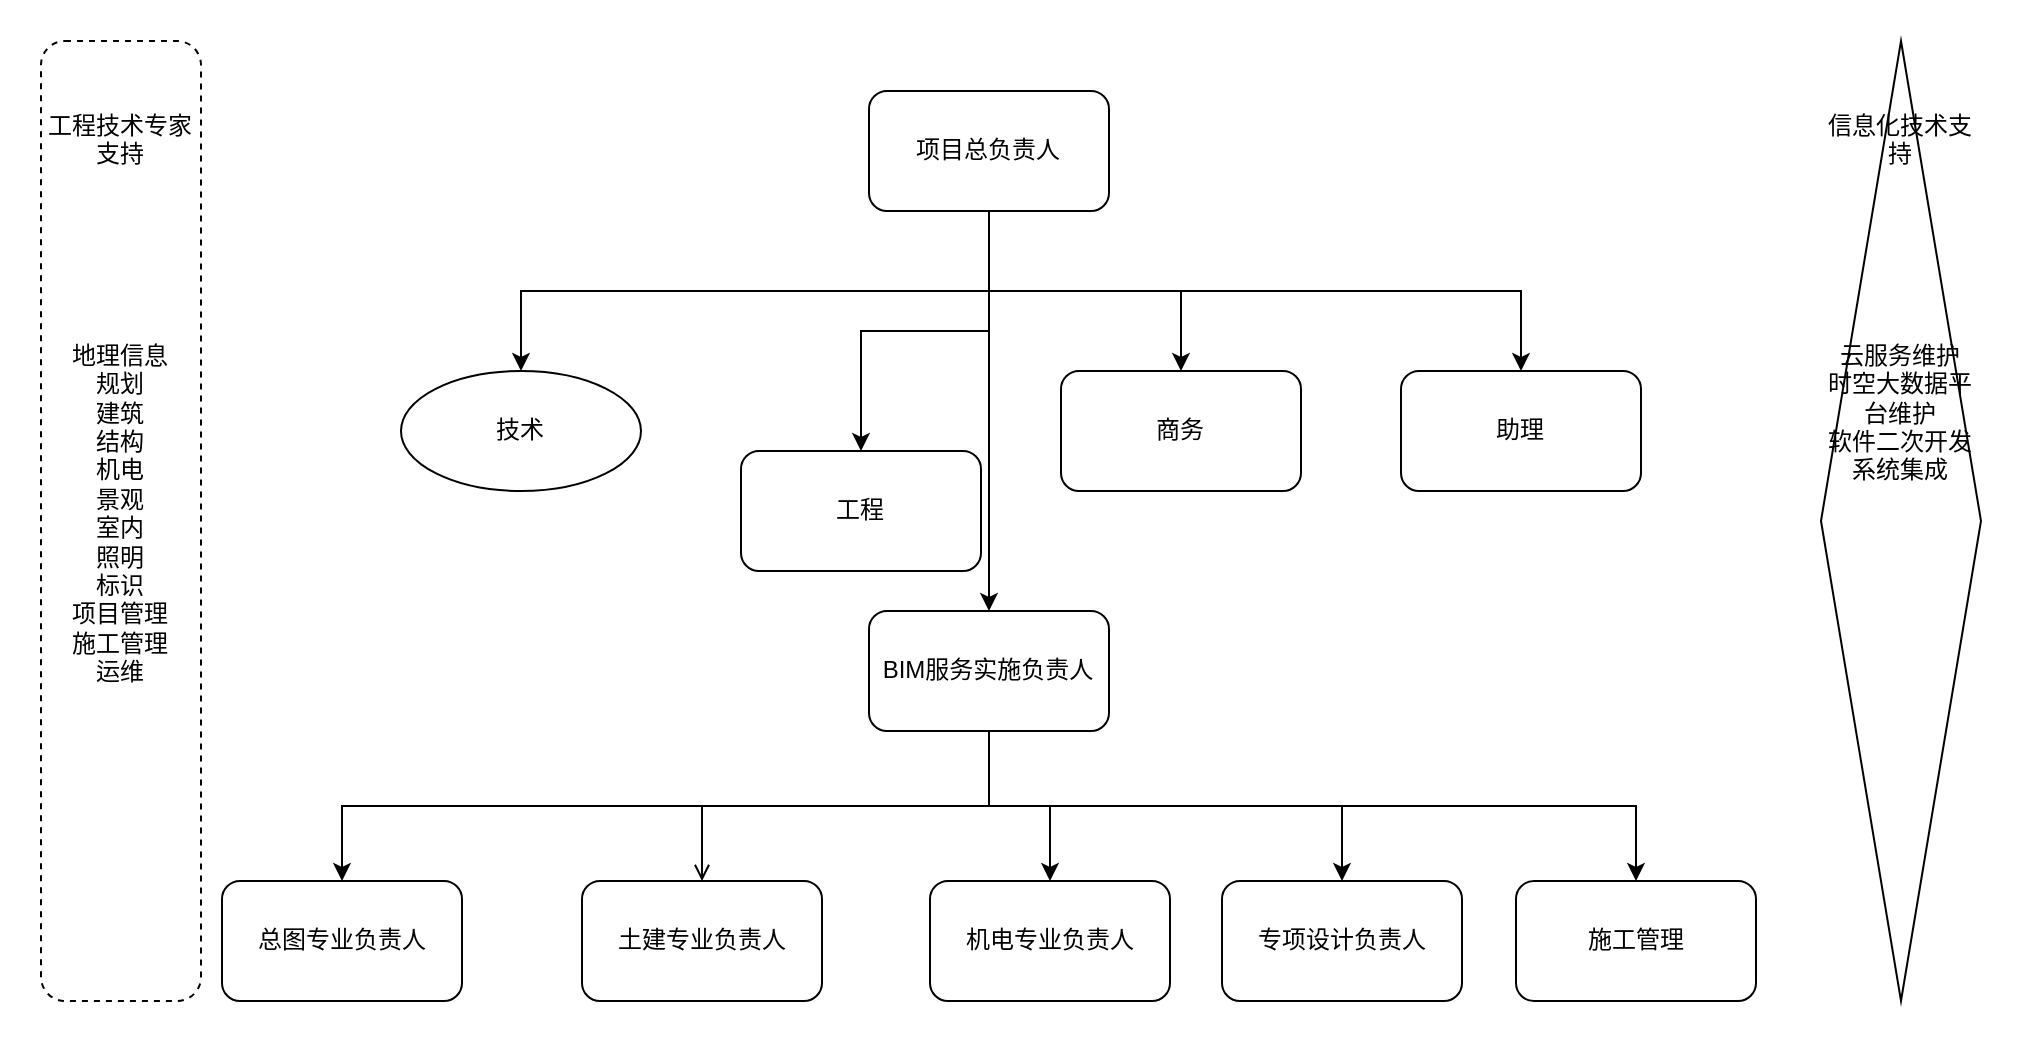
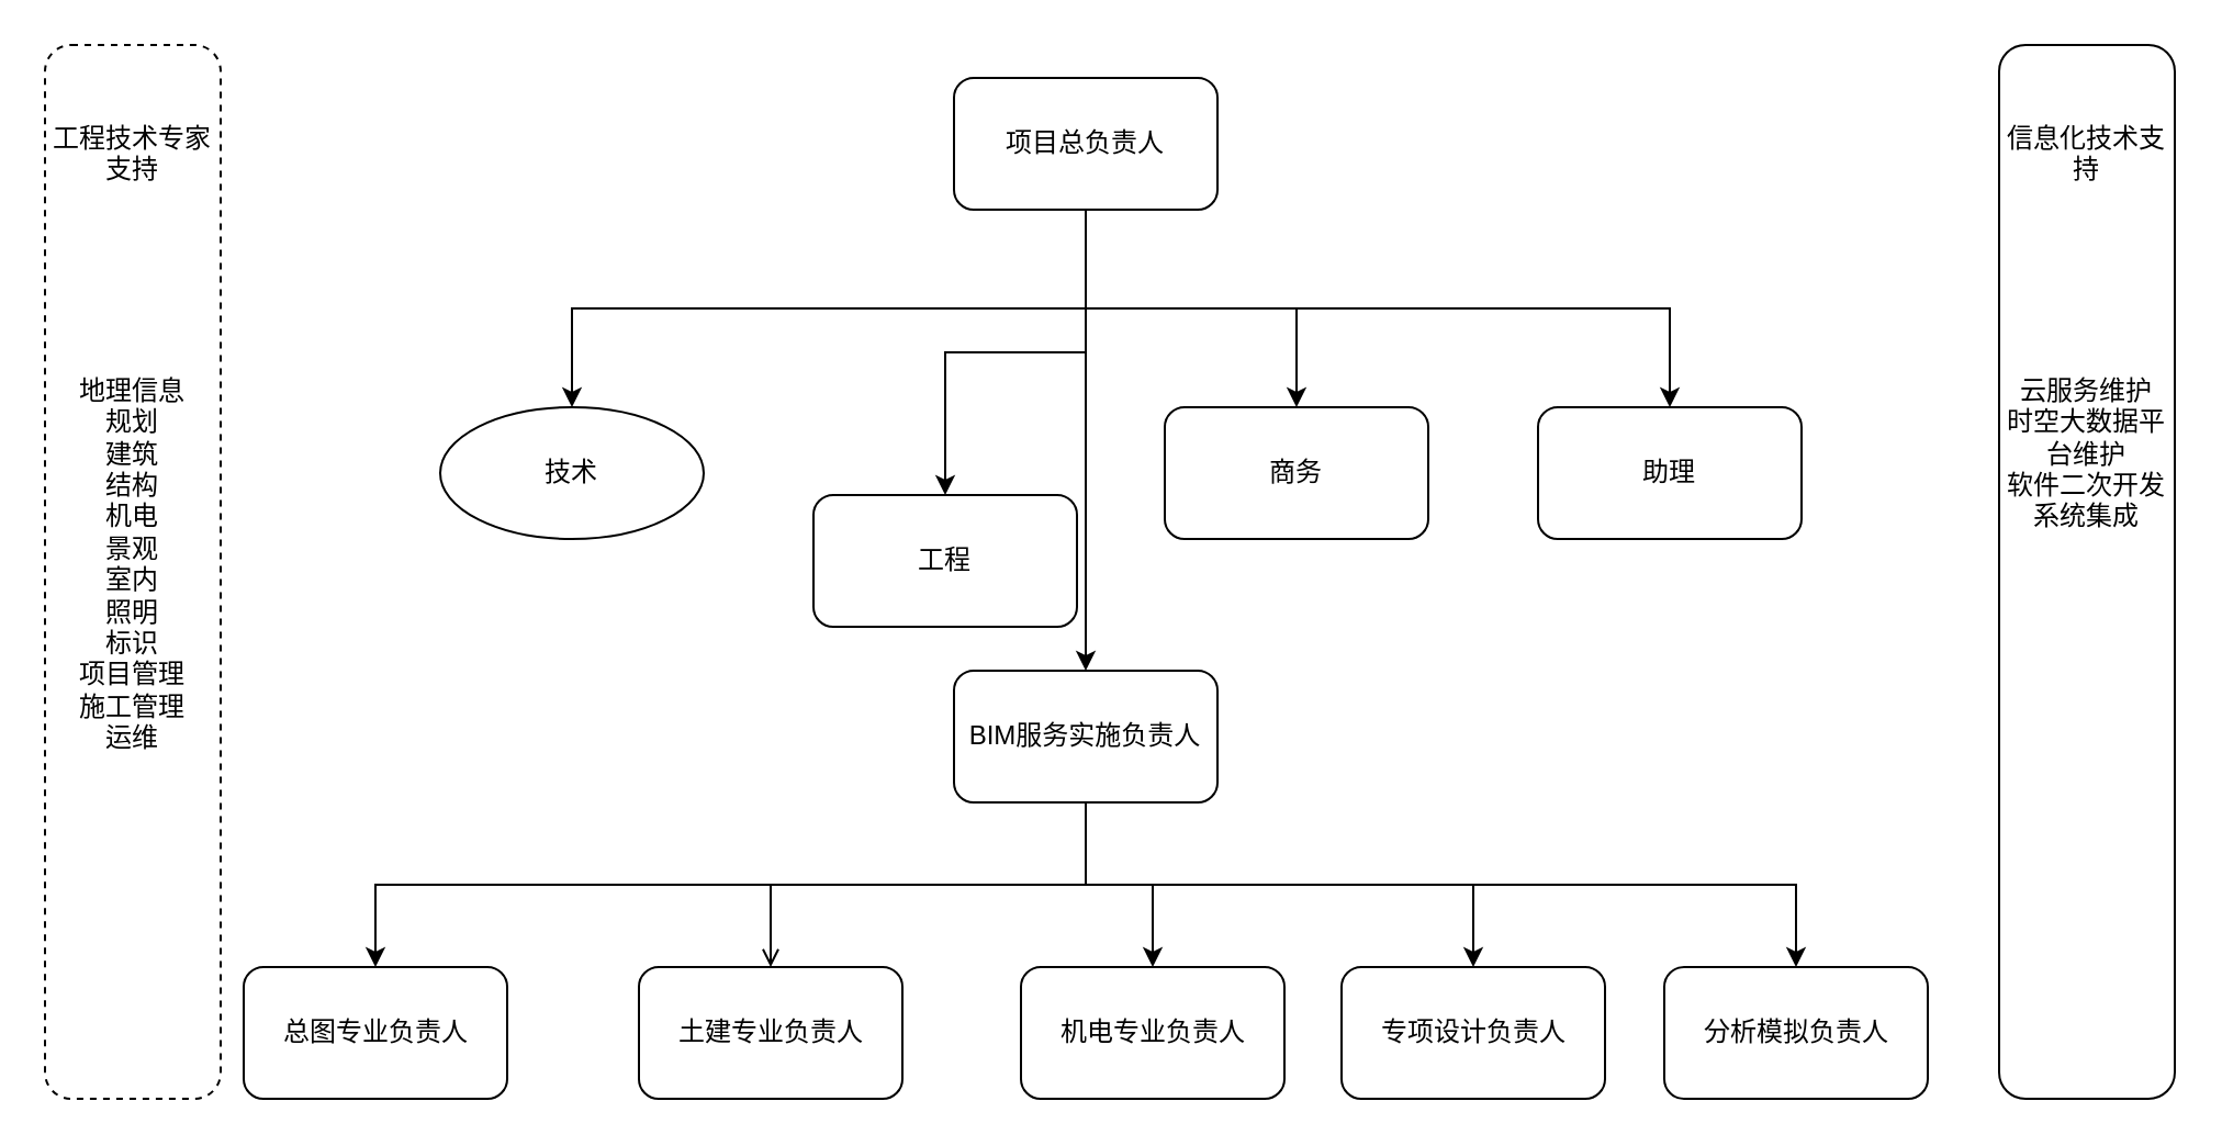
  <mxCell id="0" />
  <mxCell id="1" parent="0" />
  <mxCell id="2" style="edgeStyle=orthogonalEdgeStyle;rounded=0;orthogonalLoop=1;jettySize=auto;html=1;" edge="1" parent="1" source="7" target="9"><mxGeometry relative="1" as="geometry" /></mxCell>
  <mxCell id="3" style="edgeStyle=orthogonalEdgeStyle;rounded=0;orthogonalLoop=1;jettySize=auto;html=1;exitX=0.5;exitY=1;exitDx=0;exitDy=0;" edge="1" parent="1" source="7" target="8"><mxGeometry relative="1" as="geometry" /></mxCell>
  <mxCell id="4" style="edgeStyle=orthogonalEdgeStyle;rounded=0;orthogonalLoop=1;jettySize=auto;html=1;" edge="1" parent="1" source="7" target="10"><mxGeometry relative="1" as="geometry" /></mxCell>
  <mxCell id="5" style="edgeStyle=orthogonalEdgeStyle;rounded=0;orthogonalLoop=1;jettySize=auto;html=1;exitX=0.5;exitY=1;exitDx=0;exitDy=0;" edge="1" parent="1" source="7" target="11"><mxGeometry relative="1" as="geometry" /></mxCell>
  <mxCell id="6" style="edgeStyle=orthogonalEdgeStyle;rounded=0;orthogonalLoop=1;jettySize=auto;html=1;" edge="1" parent="1" source="7" target="17"><mxGeometry relative="1" as="geometry" /></mxCell>
- <mxCell id="7" value="项目总负责人" style="rounded=1;whiteSpace=wrap;html=1;" vertex="1" parent="1"><mxGeometry x="434" y="45" width="120" height="60" as="geometry" /></mxCell>
+ <mxCell id="7" value="项目总负责人" style="rounded=1;whiteSpace=wrap;html=1;" vertex="1" parent="1"><mxGeometry x="434" y="35" width="120" height="60" as="geometry" /></mxCell>
  <mxCell id="8" value="技术" style="ellipse;whiteSpace=wrap;html=1;" vertex="1" parent="1"><mxGeometry x="200" y="185" width="120" height="60" as="geometry" /></mxCell>
  <mxCell id="9" value="工程" style="rounded=1;whiteSpace=wrap;html=1;" vertex="1" parent="1"><mxGeometry x="370" y="225" width="120" height="60" as="geometry" /></mxCell>
  <mxCell id="10" value="商务" style="rounded=1;whiteSpace=wrap;html=1;" vertex="1" parent="1"><mxGeometry x="530" y="185" width="120" height="60" as="geometry" /></mxCell>
  <mxCell id="11" value="助理" style="rounded=1;whiteSpace=wrap;html=1;" vertex="1" parent="1"><mxGeometry x="700" y="185" width="120" height="60" as="geometry" /></mxCell>
  <mxCell id="12" style="edgeStyle=orthogonalEdgeStyle;rounded=0;orthogonalLoop=1;jettySize=auto;html=1;" edge="1" parent="1" source="17" target="19"><mxGeometry relative="1" as="geometry" /></mxCell>
  <mxCell id="13" style="edgeStyle=orthogonalEdgeStyle;rounded=0;orthogonalLoop=1;jettySize=auto;html=1;exitX=0.5;exitY=1;exitDx=0;exitDy=0;endArrow=open;" edge="1" parent="1" source="17" target="18"><mxGeometry relative="1" as="geometry" /></mxCell>
  <mxCell id="14" style="edgeStyle=orthogonalEdgeStyle;rounded=0;orthogonalLoop=1;jettySize=auto;html=1;exitX=0.5;exitY=1;exitDx=0;exitDy=0;" edge="1" parent="1" source="17" target="20"><mxGeometry relative="1" as="geometry" /></mxCell>
  <mxCell id="15" style="edgeStyle=orthogonalEdgeStyle;rounded=0;orthogonalLoop=1;jettySize=auto;html=1;exitX=0.5;exitY=1;exitDx=0;exitDy=0;" edge="1" parent="1" source="17" target="21"><mxGeometry relative="1" as="geometry" /></mxCell>
  <mxCell id="16" style="edgeStyle=orthogonalEdgeStyle;rounded=0;orthogonalLoop=1;jettySize=auto;html=1;exitX=0.5;exitY=1;exitDx=0;exitDy=0;" edge="1" parent="1" source="17" target="22"><mxGeometry relative="1" as="geometry" /></mxCell>
  <mxCell id="17" value="BIM服务实施负责人" style="rounded=1;whiteSpace=wrap;html=1;" vertex="1" parent="1"><mxGeometry x="434" y="305" width="120" height="60" as="geometry" /></mxCell>
  <mxCell id="18" value="土建专业负责人" style="rounded=1;whiteSpace=wrap;html=1;" vertex="1" parent="1"><mxGeometry x="290.5" y="440" width="120" height="60" as="geometry" /></mxCell>
  <mxCell id="19" value="机电专业负责人" style="rounded=1;whiteSpace=wrap;html=1;" vertex="1" parent="1"><mxGeometry x="464.5" y="440" width="120" height="60" as="geometry" /></mxCell>
  <mxCell id="20" value="总图专业负责人" style="rounded=1;whiteSpace=wrap;html=1;" vertex="1" parent="1"><mxGeometry x="110.5" y="440" width="120" height="60" as="geometry" /></mxCell>
  <mxCell id="21" value="专项设计负责人" style="rounded=1;whiteSpace=wrap;html=1;" vertex="1" parent="1"><mxGeometry x="610.5" y="440" width="120" height="60" as="geometry" /></mxCell>
- <mxCell id="22" value="施工管理" style="rounded=1;whiteSpace=wrap;html=1;" vertex="1" parent="1"><mxGeometry x="757.5" y="440" width="120" height="60" as="geometry" /></mxCell>
+ <mxCell id="22" value="分析模拟负责人" style="rounded=1;whiteSpace=wrap;html=1;" vertex="1" parent="1"><mxGeometry x="757.5" y="440" width="120" height="60" as="geometry" /></mxCell>
  <mxCell id="23" value="&lt;br&gt;&lt;br&gt;工程技术专家支持&lt;br&gt;&lt;br&gt;&lt;br&gt;&lt;br&gt;&lt;br&gt;&lt;br&gt;&lt;br&gt;地理信息&lt;br&gt;规划&lt;br&gt;建筑&lt;br&gt;结构&lt;br&gt;机电&lt;br&gt;景观&lt;br&gt;室内&lt;br&gt;照明&lt;br&gt;标识&lt;br&gt;项目管理&lt;br&gt;施工管理&lt;br&gt;运维" style="rounded=1;whiteSpace=wrap;html=1;verticalAlign=top;dashed=1;" vertex="1" parent="1"><mxGeometry y="20" width="80" height="480" as="geometry" x="20" /></mxCell>
- <mxCell id="24" value="&lt;br&gt;&lt;br&gt;信息化技术支持&lt;br&gt;&lt;br&gt;&lt;br&gt;&lt;br&gt;&lt;br&gt;&lt;br&gt;&lt;br&gt;云服务维护&lt;br&gt;时空大数据平台维护&lt;br&gt;软件二次开发&lt;br&gt;系统集成" style="rhombus;whiteSpace=wrap;html=1;verticalAlign=top;" vertex="1" parent="1"><mxGeometry x="910" y="20" width="80" height="480" as="geometry" /></mxCell>
+ <mxCell id="24" value="&lt;br&gt;&lt;br&gt;信息化技术支持&lt;br&gt;&lt;br&gt;&lt;br&gt;&lt;br&gt;&lt;br&gt;&lt;br&gt;&lt;br&gt;云服务维护&lt;br&gt;时空大数据平台维护&lt;br&gt;软件二次开发&lt;br&gt;系统集成" style="rounded=1;whiteSpace=wrap;html=1;verticalAlign=top;" vertex="1" parent="1"><mxGeometry x="910" y="20" width="80" height="480" as="geometry" /></mxCell>
